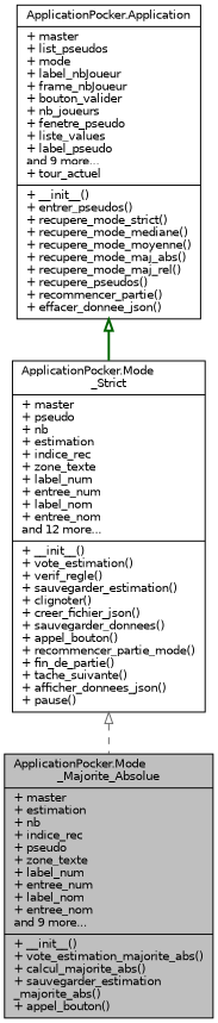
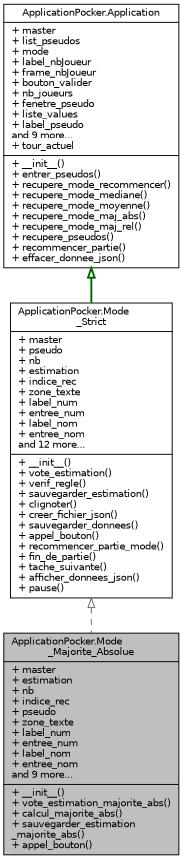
  digraph {
    node [color=black fillcolor=white fontname=Helvetica fontsize=10 shape=record style=filled]
    edge [arrowtail=onormal dir=back fontname=Helvetica fontsize=10 labelfontname=Helvetica labelfontsize=10]
    n1 [fillcolor=grey75 fontcolor=black height=0.2 label="{ApplicationPocker.Mode\l_Majorite_Absolue\n|+ master\l+ estimation\l+ nb\l+ indice_rec\l+ pseudo\l+ zone_texte\l+ label_num\l+ entree_num\l+ label_nom\l+ entree_nom\land 9 more...\l|+ __init__()\l+ vote_estimation_majorite_abs()\l+ calcul_majorite_abs()\l+ sauvegarder_estimation\l_majorite_abs()\l+ appel_bouton()\l}" width=0.4]
    n2 [height=0.2 label="{ApplicationPocker.Mode\l_Strict\n|+ master\l+ pseudo\l+ nb\l+ estimation\l+ indice_rec\l+ zone_texte\l+ label_num\l+ entree_num\l+ label_nom\l+ entree_nom\land 12 more...\l|+ __init__()\l+ vote_estimation()\l+ verif_regle()\l+ sauvegarder_estimation()\l+ clignoter()\l+ creer_fichier_json()\l+ sauvegarder_donnees()\l+ appel_bouton()\l+ recommencer_partie_mode()\l+ fin_de_partie()\l+ tache_suivante()\l+ afficher_donnees_json()\l+ pause()\l}" width=0.4]
-   n3 [height=0.2 label="{ApplicationPocker.Application\n|+ master\l+ list_pseudos\l+ mode\l+ label_nbJoueur\l+ frame_nbJoueur\l+ bouton_valider\l+ nb_joueurs\l+ fenetre_pseudo\l+ liste_values\l+ label_pseudo\land 9 more...\l+ tour_actuel\l|+ __init__()\l+ entrer_pseudos()\l+ recupere_mode_strict()\l+ recupere_mode_mediane()\l+ recupere_mode_moyenne()\l+ recupere_mode_maj_abs()\l+ recupere_mode_maj_rel()\l+ recupere_pseudos()\l+ recommencer_partie()\l+ effacer_donnee_json()\l}" width=0.4]
+   n3 [height=0.2 label="{ApplicationPocker.Application\n|+ master\l+ list_pseudos\l+ mode\l+ label_nbJoueur\l+ frame_nbJoueur\l+ bouton_valider\l+ nb_joueurs\l+ fenetre_pseudo\l+ liste_values\l+ label_pseudo\land 9 more...\l+ tour_actuel\l|+ __init__()\l+ entrer_pseudos()\l+ recupere_mode_recommencer()\l+ recupere_mode_mediane()\l+ recupere_mode_moyenne()\l+ recupere_mode_maj_abs()\l+ recupere_mode_maj_rel()\l+ recupere_pseudos()\l+ recommencer_partie()\l+ effacer_donnee_json()\l}" width=0.4]
    n2 -> n1 [color=gray40 style=dashed]
    n3 -> n2 [color=darkgreen style=bold]
  }
